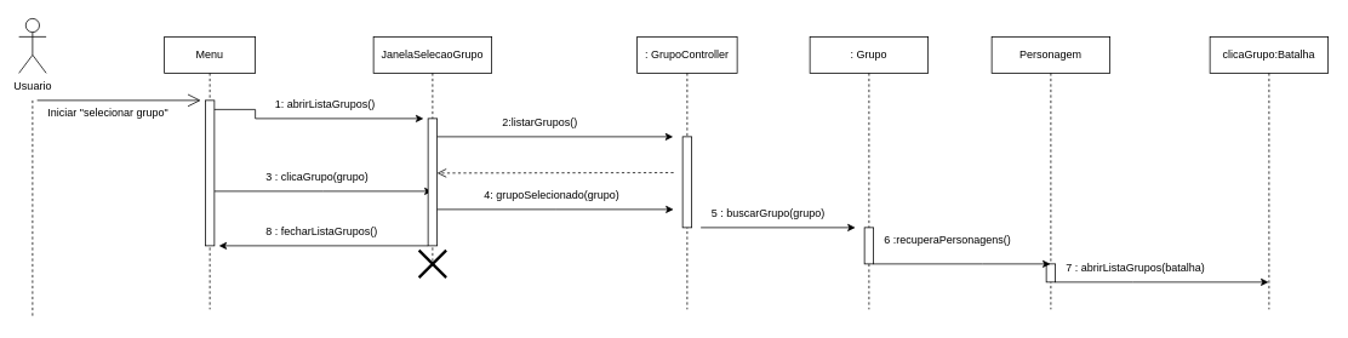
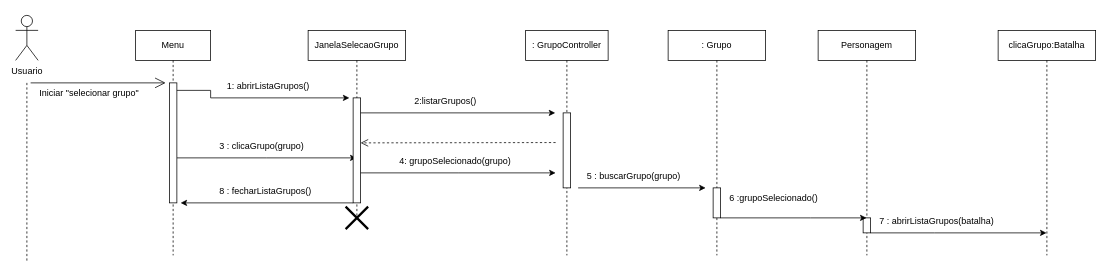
  <mxCell id="0" />
  <mxCell id="1" parent="0" />
  <mxCell id="2" style="edgeStyle=elbowEdgeStyle;rounded=0;orthogonalLoop=1;jettySize=auto;html=1;elbow=vertical;curved=0;" edge="1" parent="1"><mxGeometry relative="1" as="geometry"><mxPoint x="235" y="210" as="sourcePoint" /><mxPoint x="474.5" y="210" as="targetPoint" /></mxGeometry></mxCell>
  <mxCell id="3" style="edgeStyle=elbowEdgeStyle;rounded=0;orthogonalLoop=1;jettySize=auto;html=1;elbow=vertical;curved=0;" edge="1" parent="1"><mxGeometry relative="1" as="geometry"><mxPoint x="474.63" y="150.002" as="sourcePoint" /><mxPoint x="739.5" y="150.002" as="targetPoint" /></mxGeometry></mxCell>
  <mxCell id="4" value="JanelaSelecaoGrupo" style="shape=umlLifeline;perimeter=lifelinePerimeter;whiteSpace=wrap;html=1;container=0;dropTarget=0;collapsible=0;recursiveResize=0;outlineConnect=0;portConstraint=eastwest;newEdgeStyle={&quot;edgeStyle&quot;:&quot;elbowEdgeStyle&quot;,&quot;elbow&quot;:&quot;vertical&quot;,&quot;curved&quot;:0,&quot;rounded&quot;:0};" vertex="1" parent="1"><mxGeometry x="410" y="40" width="130" height="250" as="geometry" /></mxCell>
  <mxCell id="5" value="" style="html=1;points=[];perimeter=orthogonalPerimeter;outlineConnect=0;targetShapes=umlLifeline;portConstraint=eastwest;newEdgeStyle={&quot;edgeStyle&quot;:&quot;elbowEdgeStyle&quot;,&quot;elbow&quot;:&quot;vertical&quot;,&quot;curved&quot;:0,&quot;rounded&quot;:0};" vertex="1" parent="4"><mxGeometry x="60" y="90" width="10" height="140" as="geometry" /></mxCell>
  <mxCell id="6" value="" style="shape=umlDestroy;whiteSpace=wrap;html=1;strokeWidth=3;targetShapes=umlLifeline;" vertex="1" parent="4"><mxGeometry x="50" y="235" width="30" height="30" as="geometry" /></mxCell>
  <mxCell id="7" value=": GrupoController" style="shape=umlLifeline;perimeter=lifelinePerimeter;whiteSpace=wrap;html=1;container=0;dropTarget=0;collapsible=0;recursiveResize=0;outlineConnect=0;portConstraint=eastwest;newEdgeStyle={&quot;edgeStyle&quot;:&quot;elbowEdgeStyle&quot;,&quot;elbow&quot;:&quot;vertical&quot;,&quot;curved&quot;:0,&quot;rounded&quot;:0};" vertex="1" parent="1"><mxGeometry x="700" y="40" width="110" height="300" as="geometry" /></mxCell>
  <mxCell id="8" value="" style="html=1;points=[];perimeter=orthogonalPerimeter;outlineConnect=0;targetShapes=umlLifeline;portConstraint=eastwest;newEdgeStyle={&quot;edgeStyle&quot;:&quot;elbowEdgeStyle&quot;,&quot;elbow&quot;:&quot;vertical&quot;,&quot;curved&quot;:0,&quot;rounded&quot;:0};" vertex="1" parent="7"><mxGeometry x="50" y="110" width="10" height="100" as="geometry" /></mxCell>
  <mxCell id="9" style="edgeStyle=orthogonalEdgeStyle;rounded=0;orthogonalLoop=1;jettySize=auto;html=1;curved=0;" edge="1" parent="1"><mxGeometry relative="1" as="geometry"><mxPoint x="230" y="120" as="sourcePoint" /><mxPoint x="465" y="130" as="targetPoint" /><Array as="points"><mxPoint x="280" y="120" /><mxPoint x="280" y="130" /><mxPoint x="465" y="130" /></Array></mxGeometry></mxCell>
  <mxCell id="10" value="1: abrirListaGrupos()" style="text;whiteSpace=wrap;html=1;" vertex="1" parent="1"><mxGeometry x="300" y="100" width="140" height="40" as="geometry" /></mxCell>
  <mxCell id="11" value="Menu" style="shape=umlLifeline;perimeter=lifelinePerimeter;whiteSpace=wrap;html=1;container=0;dropTarget=0;collapsible=0;recursiveResize=0;outlineConnect=0;portConstraint=eastwest;newEdgeStyle={&quot;edgeStyle&quot;:&quot;elbowEdgeStyle&quot;,&quot;elbow&quot;:&quot;vertical&quot;,&quot;curved&quot;:0,&quot;rounded&quot;:0};" vertex="1" parent="1"><mxGeometry x="180" y="40" width="100" height="300" as="geometry" /></mxCell>
  <mxCell id="12" value="" style="html=1;points=[];perimeter=orthogonalPerimeter;outlineConnect=0;targetShapes=umlLifeline;portConstraint=eastwest;newEdgeStyle={&quot;edgeStyle&quot;:&quot;elbowEdgeStyle&quot;,&quot;elbow&quot;:&quot;vertical&quot;,&quot;curved&quot;:0,&quot;rounded&quot;:0};" vertex="1" parent="11"><mxGeometry x="45" y="70" width="10" height="160" as="geometry" /></mxCell>
  <mxCell id="13" value="2:listarGrupos()" style="text;whiteSpace=wrap;html=1;" vertex="1" parent="1"><mxGeometry x="550" y="120" width="120" height="40" as="geometry" /></mxCell>
  <mxCell id="14" value="" style="html=1;verticalAlign=bottom;endArrow=open;dashed=1;endSize=8;curved=0;rounded=0;" edge="1" parent="1"><mxGeometry relative="1" as="geometry"><mxPoint x="740" y="189.57" as="sourcePoint" /><mxPoint x="480" y="190" as="targetPoint" /></mxGeometry></mxCell>
  <mxCell id="15" value="3 : clicaGrupo(grupo)" style="text;whiteSpace=wrap;html=1;" vertex="1" parent="1"><mxGeometry x="290" y="180" width="140" height="40" as="geometry" /></mxCell>
  <mxCell id="16" style="edgeStyle=elbowEdgeStyle;rounded=0;orthogonalLoop=1;jettySize=auto;html=1;elbow=vertical;curved=0;" edge="1" parent="1" source="5"><mxGeometry relative="1" as="geometry"><mxPoint x="490" y="230" as="sourcePoint" /><mxPoint x="740" y="230" as="targetPoint" /></mxGeometry></mxCell>
  <mxCell id="17" value="4: grupoSelecionado(grupo)" style="text;whiteSpace=wrap;html=1;" vertex="1" parent="1"><mxGeometry x="530" y="200" width="180" height="30" as="geometry" /></mxCell>
  <mxCell id="18" value="Personagem" style="shape=umlLifeline;perimeter=lifelinePerimeter;whiteSpace=wrap;html=1;container=0;dropTarget=0;collapsible=0;recursiveResize=0;outlineConnect=0;portConstraint=eastwest;newEdgeStyle={&quot;edgeStyle&quot;:&quot;elbowEdgeStyle&quot;,&quot;elbow&quot;:&quot;vertical&quot;,&quot;curved&quot;:0,&quot;rounded&quot;:0};" vertex="1" parent="1"><mxGeometry x="1090" y="40" width="130" height="300" as="geometry" /></mxCell>
  <mxCell id="19" value="" style="html=1;points=[];perimeter=orthogonalPerimeter;outlineConnect=0;targetShapes=umlLifeline;portConstraint=eastwest;newEdgeStyle={&quot;edgeStyle&quot;:&quot;elbowEdgeStyle&quot;,&quot;elbow&quot;:&quot;vertical&quot;,&quot;curved&quot;:0,&quot;rounded&quot;:0};" vertex="1" parent="18"><mxGeometry x="60" y="250" width="10" height="20" as="geometry" /></mxCell>
  <mxCell id="20" style="edgeStyle=elbowEdgeStyle;rounded=0;orthogonalLoop=1;jettySize=auto;html=1;elbow=horizontal;curved=0;entryX=1;entryY=1;entryDx=0;entryDy=0;" edge="1" parent="1" target="21"><mxGeometry relative="1" as="geometry"><mxPoint x="770" y="250" as="sourcePoint" /><mxPoint x="1009.5" y="250.004" as="targetPoint" /><Array as="points"><mxPoint x="770" y="250" /></Array></mxGeometry></mxCell>
  <mxCell id="21" value="5 : buscarGrupo(grupo)" style="text;whiteSpace=wrap;html=1;" vertex="1" parent="1"><mxGeometry x="780" y="220" width="160" height="30" as="geometry" /></mxCell>
  <mxCell id="22" style="edgeStyle=elbowEdgeStyle;rounded=0;orthogonalLoop=1;jettySize=auto;html=1;elbow=vertical;curved=0;" edge="1" parent="1"><mxGeometry relative="1" as="geometry"><mxPoint x="470" y="270.004" as="sourcePoint" /><mxPoint x="240" y="270" as="targetPoint" /></mxGeometry></mxCell>
  <mxCell id="23" value="8 : fecharListaGrupos()" style="text;whiteSpace=wrap;html=1;" vertex="1" parent="1"><mxGeometry x="290" y="240" width="140" height="40" as="geometry" /></mxCell>
  <mxCell id="24" value=": Grupo" style="shape=umlLifeline;perimeter=lifelinePerimeter;whiteSpace=wrap;html=1;container=0;dropTarget=0;collapsible=0;recursiveResize=0;outlineConnect=0;portConstraint=eastwest;newEdgeStyle={&quot;edgeStyle&quot;:&quot;elbowEdgeStyle&quot;,&quot;elbow&quot;:&quot;vertical&quot;,&quot;curved&quot;:0,&quot;rounded&quot;:0};" vertex="1" parent="1"><mxGeometry x="890" y="40" width="130" height="300" as="geometry" /></mxCell>
  <mxCell id="25" value="" style="html=1;points=[];perimeter=orthogonalPerimeter;outlineConnect=0;targetShapes=umlLifeline;portConstraint=eastwest;newEdgeStyle={&quot;edgeStyle&quot;:&quot;elbowEdgeStyle&quot;,&quot;elbow&quot;:&quot;vertical&quot;,&quot;curved&quot;:0,&quot;rounded&quot;:0};" vertex="1" parent="24"><mxGeometry x="60" y="210" width="10" height="40" as="geometry" /></mxCell>
  <mxCell id="26" style="edgeStyle=elbowEdgeStyle;rounded=0;orthogonalLoop=1;jettySize=auto;html=1;elbow=vertical;curved=0;" edge="1" parent="1" source="25" target="18"><mxGeometry relative="1" as="geometry"><Array as="points"><mxPoint x="1080" y="290" /></Array></mxGeometry></mxCell>
  <mxCell id="27" value="Usuario" style="shape=umlActor;verticalLabelPosition=bottom;verticalAlign=top;html=1;" vertex="1" parent="1"><mxGeometry x="20" y="20" width="30" height="60" as="geometry" /></mxCell>
  <mxCell id="28" value="" style="endArrow=none;dashed=1;endFill=0;endSize=12;html=1;rounded=0;startFill=0;" edge="1" parent="1"><mxGeometry width="160" relative="1" as="geometry"><mxPoint x="35" y="110" as="sourcePoint" /><mxPoint x="35" y="350" as="targetPoint" /><Array as="points"><mxPoint x="35" y="220" /></Array></mxGeometry></mxCell>
  <mxCell id="29" value="" style="endArrow=open;endFill=1;endSize=12;html=1;rounded=0;" edge="1" parent="1"><mxGeometry width="160" relative="1" as="geometry"><mxPoint x="40" y="110" as="sourcePoint" /><mxPoint x="220" y="110" as="targetPoint" /></mxGeometry></mxCell>
  <mxCell id="30" value="Iniciar &quot;selecionar grupo&quot;" style="text;whiteSpace=wrap;html=1;" vertex="1" parent="1"><mxGeometry x="50" y="110" width="160" height="40" as="geometry" /></mxCell>
- <mxCell id="31" value="6 :recuperaPersonagens()" style="text;whiteSpace=wrap;html=1;" vertex="1" parent="1"><mxGeometry x="970" y="250" width="180" height="30" as="geometry" /></mxCell>
+ <mxCell id="31" value="6 :grupoSelecionado()" style="text;whiteSpace=wrap;html=1;" vertex="1" parent="1"><mxGeometry x="970" y="250" width="180" height="30" as="geometry" /></mxCell>
  <mxCell id="32" value="clicaGrupo:Batalha" style="shape=umlLifeline;perimeter=lifelinePerimeter;whiteSpace=wrap;html=1;container=0;dropTarget=0;collapsible=0;recursiveResize=0;outlineConnect=0;portConstraint=eastwest;newEdgeStyle={&quot;edgeStyle&quot;:&quot;elbowEdgeStyle&quot;,&quot;elbow&quot;:&quot;vertical&quot;,&quot;curved&quot;:0,&quot;rounded&quot;:0};" vertex="1" parent="1"><mxGeometry x="1330" y="40" width="130" height="300" as="geometry" /></mxCell>
  <mxCell id="33" style="edgeStyle=elbowEdgeStyle;rounded=0;orthogonalLoop=1;jettySize=auto;html=1;elbow=vertical;curved=0;" edge="1" parent="1" target="32"><mxGeometry relative="1" as="geometry"><mxPoint x="1160" y="310" as="sourcePoint" /><mxPoint x="1354.5" y="310" as="targetPoint" /></mxGeometry></mxCell>
  <mxCell id="34" value="7 : abrirListaGrupos(batalha)" style="text;whiteSpace=wrap;html=1;" vertex="1" parent="1"><mxGeometry x="1170" y="280" width="210" height="20" as="geometry" /></mxCell>
